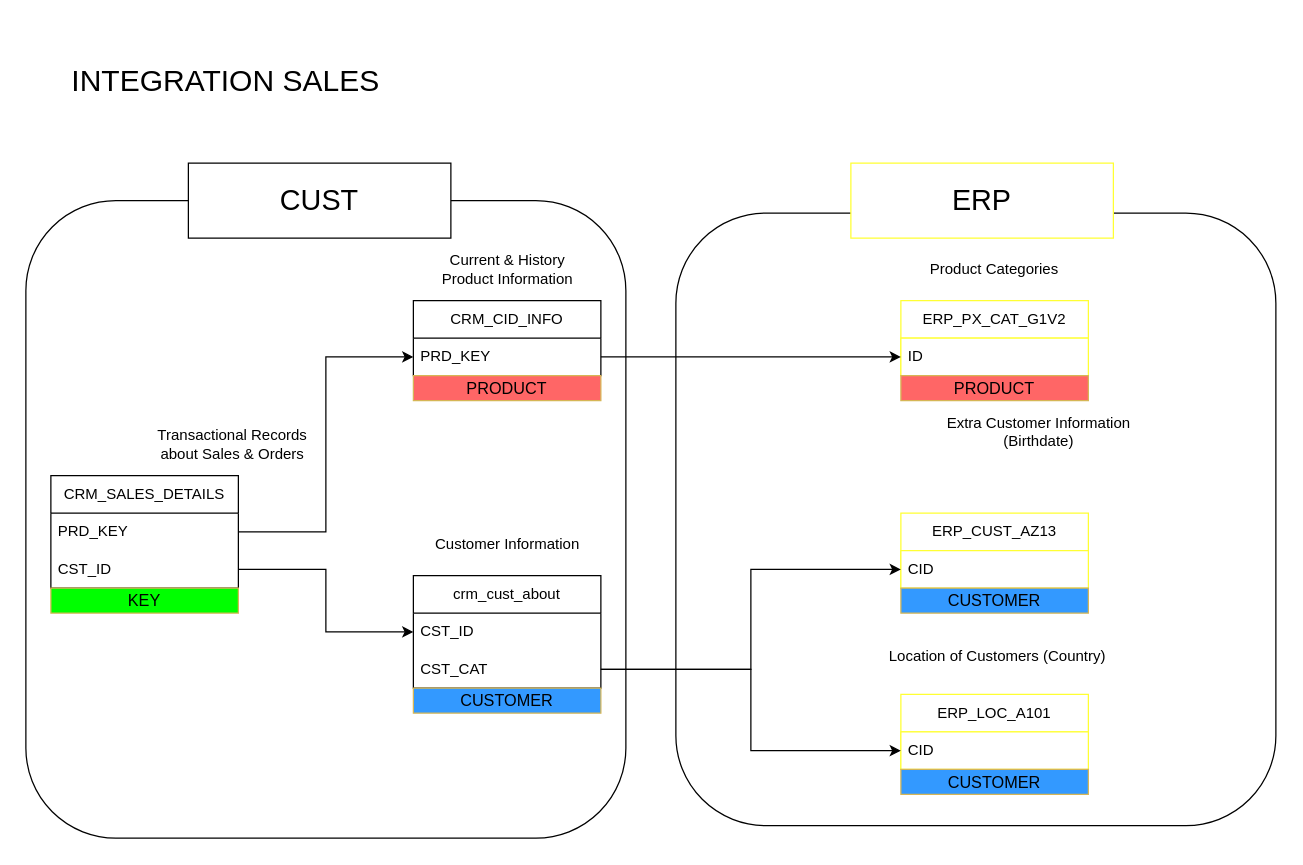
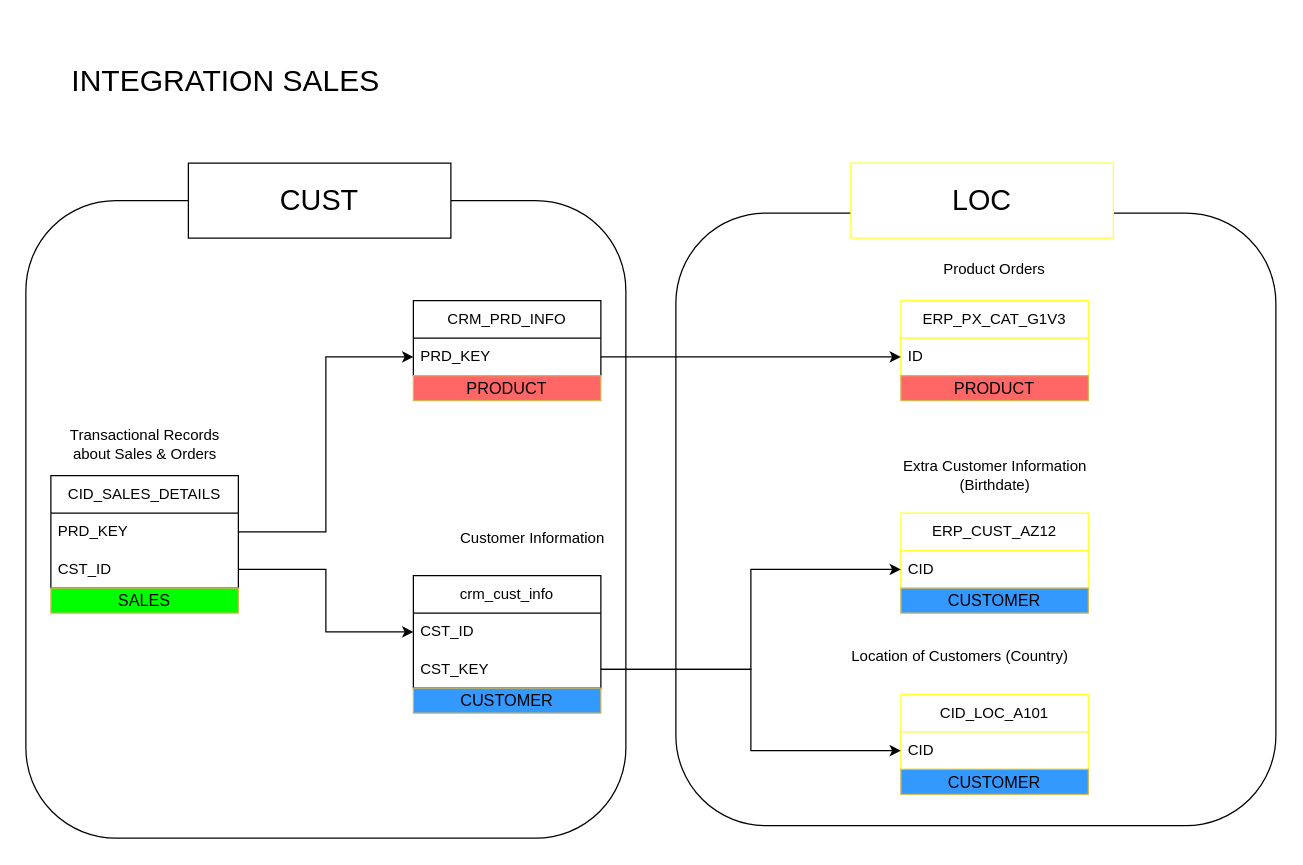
  <mxCell id="0" />
  <mxCell id="1" parent="0" />
  <mxCell id="2" value="" style="rounded=1;whiteSpace=wrap;html=1;fillColor=none;" parent="1" vertex="1"><mxGeometry x="20" y="160" width="480" height="510" as="geometry" /></mxCell>
  <mxCell id="3" value="" style="rounded=1;whiteSpace=wrap;html=1;fillColor=none;" parent="1" vertex="1"><mxGeometry x="540" y="170" width="480" height="490" as="geometry" /></mxCell>
- <mxCell id="4" value="crm_cust_about" style="swimlane;fontStyle=0;childLayout=stackLayout;horizontal=1;startSize=30;horizontalStack=0;resizeParent=1;resizeParentMax=0;resizeLast=0;collapsible=1;marginBottom=0;whiteSpace=wrap;html=1;" parent="1" vertex="1"><mxGeometry x="330" y="460" width="150" height="90" as="geometry" /></mxCell>
+ <mxCell id="4" value="crm_cust_info" style="swimlane;fontStyle=0;childLayout=stackLayout;horizontal=1;startSize=30;horizontalStack=0;resizeParent=1;resizeParentMax=0;resizeLast=0;collapsible=1;marginBottom=0;whiteSpace=wrap;html=1;" parent="1" vertex="1"><mxGeometry x="330" y="460" width="150" height="90" as="geometry" /></mxCell>
  <mxCell id="5" value="CST_ID" style="text;strokeColor=none;fillColor=none;align=left;verticalAlign=middle;spacingLeft=4;spacingRight=4;overflow=hidden;points=[[0,0.5],[1,0.5]];portConstraint=eastwest;rotatable=0;whiteSpace=wrap;html=1;" parent="4" vertex="1"><mxGeometry y="30" width="150" height="30" as="geometry" /></mxCell>
- <mxCell id="6" value="CST_CAT" style="text;strokeColor=none;fillColor=none;align=left;verticalAlign=middle;spacingLeft=4;spacingRight=4;overflow=hidden;points=[[0,0.5],[1,0.5]];portConstraint=eastwest;rotatable=0;whiteSpace=wrap;html=1;" parent="4" vertex="1"><mxGeometry y="60" width="150" height="30" as="geometry" /></mxCell>
+ <mxCell id="6" value="CST_KEY" style="text;strokeColor=none;fillColor=none;align=left;verticalAlign=middle;spacingLeft=4;spacingRight=4;overflow=hidden;points=[[0,0.5],[1,0.5]];portConstraint=eastwest;rotatable=0;whiteSpace=wrap;html=1;" parent="4" vertex="1"><mxGeometry y="60" width="150" height="30" as="geometry" /></mxCell>
  <mxCell id="7" value="&lt;font style=&quot;font-size: 24px;&quot;&gt;INTEGRATION SALES&lt;/font&gt;" style="text;html=1;align=center;verticalAlign=middle;whiteSpace=wrap;rounded=0;" parent="1" vertex="1"><mxGeometry x="20" y="20" width="320" height="90" as="geometry" /></mxCell>
- <mxCell id="8" value="CRM_CID_INFO" style="swimlane;fontStyle=0;childLayout=stackLayout;horizontal=1;startSize=30;horizontalStack=0;resizeParent=1;resizeParentMax=0;resizeLast=0;collapsible=1;marginBottom=0;whiteSpace=wrap;html=1;" parent="1" vertex="1"><mxGeometry x="330" y="240" width="150" height="60" as="geometry" /></mxCell>
+ <mxCell id="8" value="CRM_PRD_INFO" style="swimlane;fontStyle=0;childLayout=stackLayout;horizontal=1;startSize=30;horizontalStack=0;resizeParent=1;resizeParentMax=0;resizeLast=0;collapsible=1;marginBottom=0;whiteSpace=wrap;html=1;" parent="1" vertex="1"><mxGeometry x="330" y="240" width="150" height="60" as="geometry" /></mxCell>
  <mxCell id="9" value="PRD_KEY" style="text;strokeColor=none;fillColor=none;align=left;verticalAlign=middle;spacingLeft=4;spacingRight=4;overflow=hidden;points=[[0,0.5],[1,0.5]];portConstraint=eastwest;rotatable=0;whiteSpace=wrap;html=1;" parent="8" vertex="1"><mxGeometry y="30" width="150" height="30" as="geometry" /></mxCell>
- <mxCell id="10" value="CRM_SALES_DETAILS" style="swimlane;fontStyle=0;childLayout=stackLayout;horizontal=1;startSize=30;horizontalStack=0;resizeParent=1;resizeParentMax=0;resizeLast=0;collapsible=1;marginBottom=0;whiteSpace=wrap;html=1;" parent="1" vertex="1"><mxGeometry x="40" y="380" width="150" height="90" as="geometry" /></mxCell>
+ <mxCell id="10" value="CID_SALES_DETAILS" style="swimlane;fontStyle=0;childLayout=stackLayout;horizontal=1;startSize=30;horizontalStack=0;resizeParent=1;resizeParentMax=0;resizeLast=0;collapsible=1;marginBottom=0;whiteSpace=wrap;html=1;" parent="1" vertex="1"><mxGeometry x="40" y="380" width="150" height="90" as="geometry" /></mxCell>
  <mxCell id="11" value="PRD_KEY" style="text;strokeColor=none;fillColor=none;align=left;verticalAlign=middle;spacingLeft=4;spacingRight=4;overflow=hidden;points=[[0,0.5],[1,0.5]];portConstraint=eastwest;rotatable=0;whiteSpace=wrap;html=1;" parent="10" vertex="1"><mxGeometry y="30" width="150" height="30" as="geometry" /></mxCell>
  <mxCell id="12" value="CST_ID" style="text;strokeColor=none;fillColor=none;align=left;verticalAlign=middle;spacingLeft=4;spacingRight=4;overflow=hidden;points=[[0,0.5],[1,0.5]];portConstraint=eastwest;rotatable=0;whiteSpace=wrap;html=1;" parent="10" vertex="1"><mxGeometry y="60" width="150" height="30" as="geometry" /></mxCell>
  <mxCell id="13" style="edgeStyle=orthogonalEdgeStyle;rounded=0;orthogonalLoop=1;jettySize=auto;html=1;entryX=0;entryY=0.5;entryDx=0;entryDy=0;" parent="1" source="11" target="9" edge="1"><mxGeometry relative="1" as="geometry" /></mxCell>
- <mxCell id="14" value="ERP_CUST_AZ13" style="swimlane;fontStyle=0;childLayout=stackLayout;horizontal=1;startSize=30;horizontalStack=0;resizeParent=1;resizeParentMax=0;resizeLast=0;collapsible=1;marginBottom=0;whiteSpace=wrap;html=1;fillColor=default;strokeColor=#FFFF33;" parent="1" vertex="1"><mxGeometry x="720" y="410" width="150" height="60" as="geometry" /></mxCell>
+ <mxCell id="14" value="ERP_CUST_AZ12" style="swimlane;fontStyle=0;childLayout=stackLayout;horizontal=1;startSize=30;horizontalStack=0;resizeParent=1;resizeParentMax=0;resizeLast=0;collapsible=1;marginBottom=0;whiteSpace=wrap;html=1;fillColor=default;strokeColor=#FFFF33;" parent="1" vertex="1"><mxGeometry x="720" y="410" width="150" height="60" as="geometry" /></mxCell>
  <mxCell id="15" value="CID" style="text;strokeColor=#FFFF33;fillColor=default;align=left;verticalAlign=middle;spacingLeft=4;spacingRight=4;overflow=hidden;points=[[0,0.5],[1,0.5]];portConstraint=eastwest;rotatable=0;whiteSpace=wrap;html=1;" parent="14" vertex="1"><mxGeometry y="30" width="150" height="30" as="geometry" /></mxCell>
  <mxCell id="16" style="edgeStyle=orthogonalEdgeStyle;rounded=0;orthogonalLoop=1;jettySize=auto;html=1;" parent="1" source="6" target="15" edge="1"><mxGeometry relative="1" as="geometry" /></mxCell>
  <mxCell id="17" style="edgeStyle=orthogonalEdgeStyle;rounded=0;orthogonalLoop=1;jettySize=auto;html=1;entryX=0;entryY=0.5;entryDx=0;entryDy=0;" parent="1" source="12" target="5" edge="1"><mxGeometry relative="1" as="geometry" /></mxCell>
- <mxCell id="18" value="ERP_LOC_A101" style="swimlane;fontStyle=0;childLayout=stackLayout;horizontal=1;startSize=30;horizontalStack=0;resizeParent=1;resizeParentMax=0;resizeLast=0;collapsible=1;marginBottom=0;whiteSpace=wrap;html=1;fillColor=default;strokeColor=#FFFF33;" parent="1" vertex="1"><mxGeometry x="720" y="555" width="150" height="60" as="geometry" /></mxCell>
+ <mxCell id="18" value="CID_LOC_A101" style="swimlane;fontStyle=0;childLayout=stackLayout;horizontal=1;startSize=30;horizontalStack=0;resizeParent=1;resizeParentMax=0;resizeLast=0;collapsible=1;marginBottom=0;whiteSpace=wrap;html=1;fillColor=default;strokeColor=#FFFF33;" parent="1" vertex="1"><mxGeometry x="720" y="555" width="150" height="60" as="geometry" /></mxCell>
  <mxCell id="19" value="CID" style="text;strokeColor=#FFFF33;fillColor=default;align=left;verticalAlign=middle;spacingLeft=4;spacingRight=4;overflow=hidden;points=[[0,0.5],[1,0.5]];portConstraint=eastwest;rotatable=0;whiteSpace=wrap;html=1;" parent="18" vertex="1"><mxGeometry y="30" width="150" height="30" as="geometry" /></mxCell>
  <mxCell id="20" style="edgeStyle=orthogonalEdgeStyle;rounded=0;orthogonalLoop=1;jettySize=auto;html=1;entryX=0;entryY=0.5;entryDx=0;entryDy=0;" parent="1" source="6" target="19" edge="1"><mxGeometry relative="1" as="geometry" /></mxCell>
- <mxCell id="21" value="ERP_PX_CAT_G1V2" style="swimlane;fontStyle=0;childLayout=stackLayout;horizontal=1;startSize=30;horizontalStack=0;resizeParent=1;resizeParentMax=0;resizeLast=0;collapsible=1;marginBottom=0;whiteSpace=wrap;html=1;fillColor=default;strokeColor=#FFFF33;" parent="1" vertex="1"><mxGeometry x="720" y="240" width="150" height="60" as="geometry" /></mxCell>
+ <mxCell id="21" value="ERP_PX_CAT_G1V3" style="swimlane;fontStyle=0;childLayout=stackLayout;horizontal=1;startSize=30;horizontalStack=0;resizeParent=1;resizeParentMax=0;resizeLast=0;collapsible=1;marginBottom=0;whiteSpace=wrap;html=1;fillColor=default;strokeColor=#FFFF33;" parent="1" vertex="1"><mxGeometry x="720" y="240" width="150" height="60" as="geometry" /></mxCell>
  <mxCell id="22" value="ID" style="text;strokeColor=#FFFF33;fillColor=default;align=left;verticalAlign=middle;spacingLeft=4;spacingRight=4;overflow=hidden;points=[[0,0.5],[1,0.5]];portConstraint=eastwest;rotatable=0;whiteSpace=wrap;html=1;" parent="21" vertex="1"><mxGeometry y="30" width="150" height="30" as="geometry" /></mxCell>
  <mxCell id="23" style="edgeStyle=orthogonalEdgeStyle;rounded=0;orthogonalLoop=1;jettySize=auto;html=1;entryX=0;entryY=0.5;entryDx=0;entryDy=0;" parent="1" source="9" target="22" edge="1"><mxGeometry relative="1" as="geometry" /></mxCell>
  <mxCell id="24" value="CUST" style="rounded=0;whiteSpace=wrap;html=1;fontSize=23;" parent="1" vertex="1"><mxGeometry x="150" width="210" height="60" as="geometry" y="130" /></mxCell>
- <mxCell id="25" value="ERP" style="rounded=0;whiteSpace=wrap;html=1;fontSize=23;fillColor=default;strokeColor=#FFFF33;" parent="1" vertex="1"><mxGeometry x="680" width="210" height="60" as="geometry" y="130" /></mxCell>
- <mxCell id="26" value="Transactional Records about Sales &amp;amp; Orders" style="text;html=1;align=center;verticalAlign=middle;whiteSpace=wrap;rounded=0;" vertex="1" parent="1"><mxGeometry x="122.5" y="340" width="125" height="30" as="geometry" /></mxCell>
- <mxCell id="27" value="Customer Information" style="text;html=1;align=center;verticalAlign=middle;whiteSpace=wrap;rounded=0;" vertex="1" parent="1"><mxGeometry x="342.5" y="420" width="125" height="30" as="geometry" /></mxCell>
- <mxCell id="28" value="Current &amp;amp; History Product Information" style="text;html=1;align=center;verticalAlign=middle;whiteSpace=wrap;rounded=0;" vertex="1" parent="1"><mxGeometry x="342.5" y="200" width="125" height="30" as="geometry" /></mxCell>
- <mxCell id="29" value="Product Categories" style="text;html=1;align=center;verticalAlign=middle;whiteSpace=wrap;rounded=0;" vertex="1" parent="1"><mxGeometry x="735" y="200" width="120" height="30" as="geometry" /></mxCell>
- <mxCell id="30" value="Extra Customer Information (Birthdate)" style="text;html=1;align=center;verticalAlign=middle;whiteSpace=wrap;rounded=0;" vertex="1" parent="1"><mxGeometry x="732.5" y="330" width="195" height="30" as="geometry" /></mxCell>
- <mxCell id="31" value="Location of Customers (Country)" style="text;html=1;align=center;verticalAlign=middle;whiteSpace=wrap;rounded=0;" vertex="1" parent="1"><mxGeometry x="700" y="510" width="195" height="30" as="geometry" /></mxCell>
+ <mxCell id="25" value="LOC" style="rounded=0;whiteSpace=wrap;html=1;fontSize=23;fillColor=default;strokeColor=#FFFF33;" parent="1" vertex="1"><mxGeometry x="680" width="210" height="60" as="geometry" y="130" /></mxCell>
+ <mxCell id="26" value="Transactional Records about Sales &amp;amp; Orders" style="text;html=1;align=center;verticalAlign=middle;whiteSpace=wrap;rounded=0;" vertex="1" parent="1"><mxGeometry x="52.5" y="340" width="125" height="30" as="geometry" /></mxCell>
+ <mxCell id="27" value="Customer Information" style="text;html=1;align=center;verticalAlign=middle;whiteSpace=wrap;rounded=0;" vertex="1" parent="1"><mxGeometry x="362.5" y="415" width="125" height="30" as="geometry" /></mxCell>
+ <mxCell id="29" value="Product Orders" style="text;html=1;align=center;verticalAlign=middle;whiteSpace=wrap;rounded=0;" vertex="1" parent="1"><mxGeometry x="735" y="200" width="120" height="30" as="geometry" /></mxCell>
+ <mxCell id="30" value="Extra Customer Information (Birthdate)" style="text;html=1;align=center;verticalAlign=middle;whiteSpace=wrap;rounded=0;" vertex="1" parent="1"><mxGeometry x="697.5" y="365" width="195" height="30" as="geometry" /></mxCell>
+ <mxCell id="31" value="Location of Customers (Country)" style="text;html=1;align=center;verticalAlign=middle;whiteSpace=wrap;rounded=0;" vertex="1" parent="1"><mxGeometry x="670" y="510" width="195" height="30" as="geometry" /></mxCell>
  <mxCell id="32" value="CUSTOMER" style="text;html=1;strokeColor=#d6b656;fillColor=#3399FF;align=center;verticalAlign=middle;whiteSpace=wrap;overflow=hidden;fontSize=13;" vertex="1" parent="1"><mxGeometry x="720" y="615" width="150" height="20" as="geometry" /></mxCell>
  <mxCell id="33" value="PRODUCT" style="text;html=1;strokeColor=#d6b656;fillColor=#FF6666;align=center;verticalAlign=middle;whiteSpace=wrap;overflow=hidden;fontSize=13;" vertex="1" parent="1"><mxGeometry x="720" y="300" width="150" height="20" as="geometry" /></mxCell>
  <mxCell id="34" value="PRODUCT" style="text;html=1;strokeColor=#d6b656;fillColor=#FF6666;align=center;verticalAlign=middle;whiteSpace=wrap;overflow=hidden;fontSize=13;" vertex="1" parent="1"><mxGeometry x="330" y="300" width="150" height="20" as="geometry" /></mxCell>
  <mxCell id="35" value="CUSTOMER" style="text;html=1;strokeColor=#d6b656;fillColor=#3399FF;align=center;verticalAlign=middle;whiteSpace=wrap;overflow=hidden;fontSize=13;" vertex="1" parent="1"><mxGeometry x="720" y="470" width="150" height="20" as="geometry" /></mxCell>
  <mxCell id="36" value="CUSTOMER" style="text;html=1;strokeColor=#d6b656;fillColor=#3399FF;align=center;verticalAlign=middle;whiteSpace=wrap;overflow=hidden;fontSize=13;" vertex="1" parent="1"><mxGeometry x="330" y="550" width="150" height="20" as="geometry" /></mxCell>
- <mxCell id="37" value="KEY" style="text;html=1;strokeColor=#d6b656;fillColor=#00FF00;align=center;verticalAlign=middle;whiteSpace=wrap;overflow=hidden;fontSize=13;fontColor=#000000;" vertex="1" parent="1"><mxGeometry x="40" y="470" width="150" height="20" as="geometry" /></mxCell>
+ <mxCell id="37" value="SALES" style="text;html=1;strokeColor=#d6b656;fillColor=#00FF00;align=center;verticalAlign=middle;whiteSpace=wrap;overflow=hidden;fontSize=13;fontColor=#000000;" vertex="1" parent="1"><mxGeometry x="40" y="470" width="150" height="20" as="geometry" /></mxCell>
